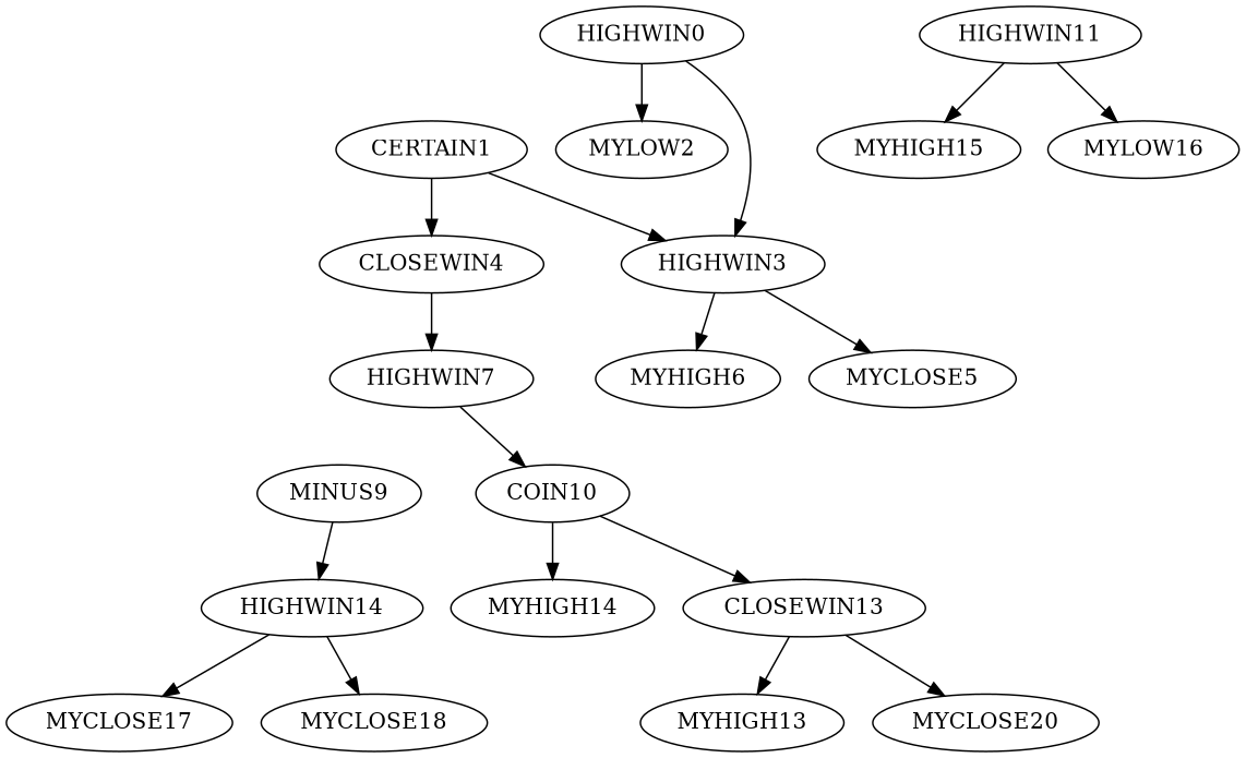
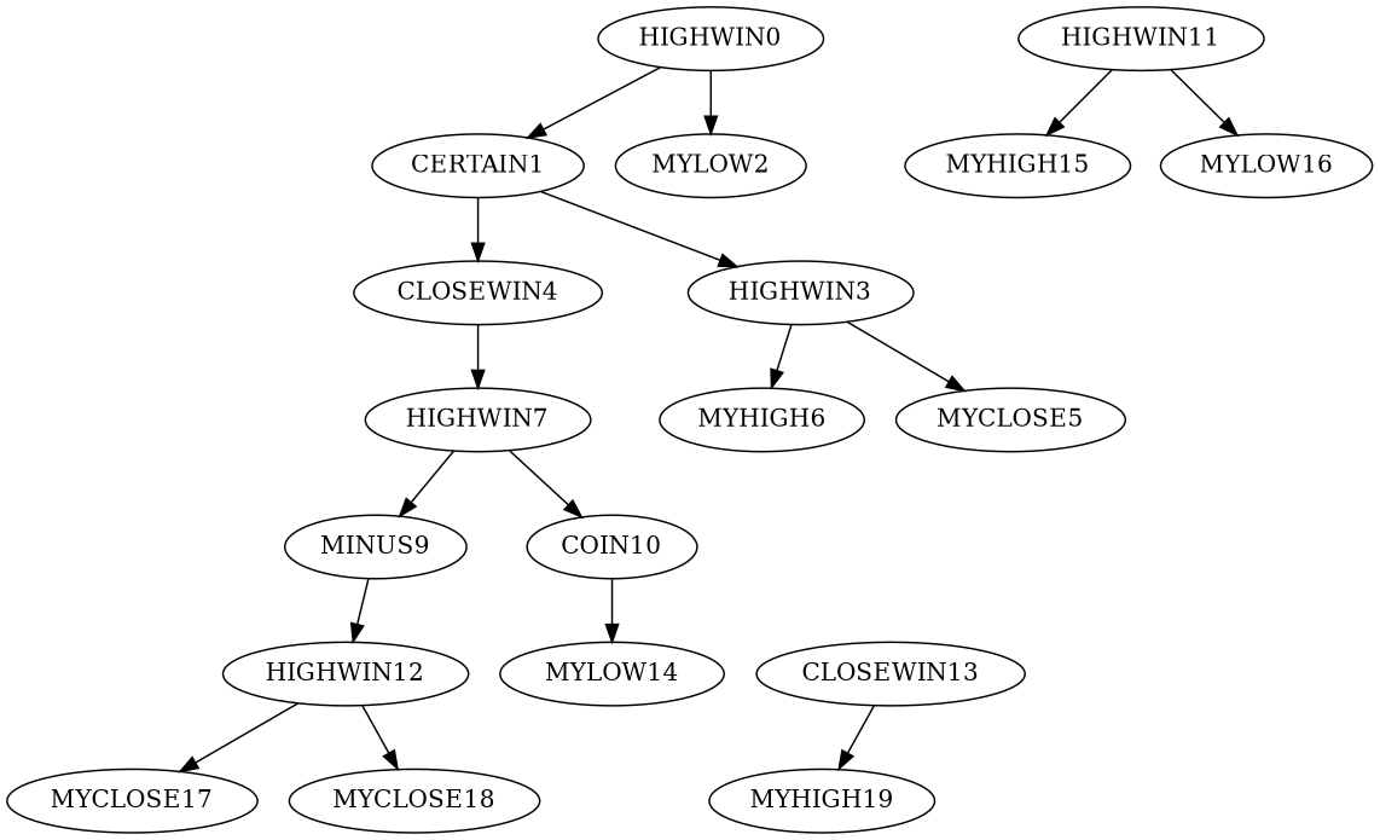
  digraph {
    HIGHWIN0
    CERTAIN1
    MYLOW2
    HIGHWIN3
    CLOSEWIN4
    MYCLOSE5
    MYHIGH6
    HIGHWIN7
    MINUS9
    COIN10
-   HIGHWIN12 [label=HIGHWIN14]
+   HIGHWIN12
    CLOSEWIN13
-   MYLOW14 [label=MYHIGH14]
+   MYLOW14
    HIGHWIN11
    MYHIGH15
    MYLOW16
    MYCLOSE17
    MYCLOSE18
-   MYHIGH19 [label=MYHIGH13]
-   MYCLOSE20
-   HIGHWIN0 -> HIGHWIN3
+   MYHIGH19
+   HIGHWIN0 -> CERTAIN1
    HIGHWIN0 -> MYLOW2
    CERTAIN1 -> HIGHWIN3
    CERTAIN1 -> CLOSEWIN4
    HIGHWIN3 -> MYCLOSE5
    HIGHWIN3 -> MYHIGH6
    CLOSEWIN4 -> HIGHWIN7
+   HIGHWIN7 -> MINUS9
    HIGHWIN7 -> COIN10
    MINUS9 -> HIGHWIN12
-   COIN10 -> CLOSEWIN13
    COIN10 -> MYLOW14
    HIGHWIN12 -> MYCLOSE17
    HIGHWIN12 -> MYCLOSE18
    CLOSEWIN13 -> MYHIGH19
-   CLOSEWIN13 -> MYCLOSE20
    HIGHWIN11 -> MYHIGH15
    HIGHWIN11 -> MYLOW16
  }
